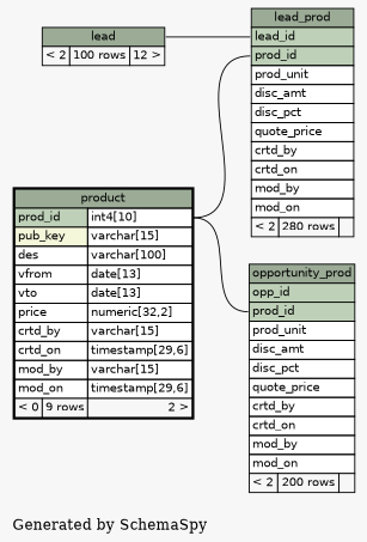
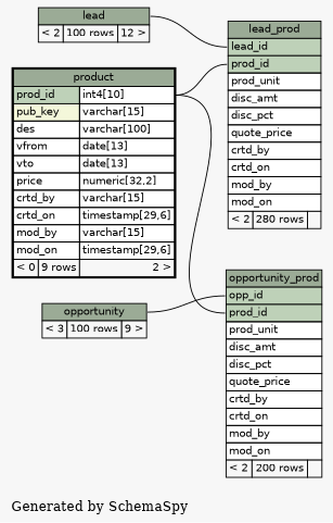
  digraph {
    bgcolor="#f7f7f7"
    label="\nGenerated by SchemaSpy"
    labeljust=l
    rankdir=RL
    node [fontname=Helvetica fontsize=11 shape=plaintext]
    edge [arrowhead=none arrowsize=0.8 arrowtail=crowtee headport="prod_id.type:e" tailport="prod_id:w"]
    n1 [label=<     <TABLE BORDER="0" CELLBORDER="1" CELLSPACING="0" BGCOLOR="#ffffff">       <TR><TD PORT="lead_prod.heading" COLSPAN="3" BGCOLOR="#9bab96" ALIGN="CENTER">lead_prod</TD></TR>       <TR><TD PORT="lead_id" COLSPAN="3" BGCOLOR="#bed1b8" ALIGN="LEFT">lead_id</TD></TR>       <TR><TD PORT="prod_id" COLSPAN="3" BGCOLOR="#bed1b8" ALIGN="LEFT">prod_id</TD></TR>       <TR><TD PORT="prod_unit" COLSPAN="3" ALIGN="LEFT">prod_unit</TD></TR>       <TR><TD PORT="disc_amt" COLSPAN="3" ALIGN="LEFT">disc_amt</TD></TR>       <TR><TD PORT="disc_pct" COLSPAN="3" ALIGN="LEFT">disc_pct</TD></TR>       <TR><TD PORT="quote_price" COLSPAN="3" ALIGN="LEFT">quote_price</TD></TR>       <TR><TD PORT="crtd_by" COLSPAN="3" ALIGN="LEFT">crtd_by</TD></TR>       <TR><TD PORT="crtd_on" COLSPAN="3" ALIGN="LEFT">crtd_on</TD></TR>       <TR><TD PORT="mod_by" COLSPAN="3" ALIGN="LEFT">mod_by</TD></TR>       <TR><TD PORT="mod_on" COLSPAN="3" ALIGN="LEFT">mod_on</TD></TR>       <TR><TD ALIGN="LEFT" BGCOLOR="#f7f7f7">&lt; 2</TD><TD ALIGN="RIGHT" BGCOLOR="#f7f7f7">280 rows</TD><TD ALIGN="RIGHT" BGCOLOR="#f7f7f7">  </TD></TR>     </TABLE>>]
    n2 [label=<     <TABLE BORDER="0" CELLBORDER="1" CELLSPACING="0" BGCOLOR="#ffffff">       <TR><TD PORT="lead.heading" COLSPAN="3" BGCOLOR="#9bab96" ALIGN="CENTER">lead</TD></TR>       <TR><TD ALIGN="LEFT" BGCOLOR="#f7f7f7">&lt; 2</TD><TD ALIGN="RIGHT" BGCOLOR="#f7f7f7">100 rows</TD><TD ALIGN="RIGHT" BGCOLOR="#f7f7f7">12 &gt;</TD></TR>     </TABLE>>]
    n3 [label=<     <TABLE BORDER="2" CELLBORDER="1" CELLSPACING="0" BGCOLOR="#ffffff">       <TR><TD PORT="product.heading" COLSPAN="3" BGCOLOR="#9bab96" ALIGN="CENTER">product</TD></TR>       <TR><TD PORT="prod_id" COLSPAN="2" BGCOLOR="#bed1b8" ALIGN="LEFT">prod_id</TD><TD PORT="prod_id.type" ALIGN="LEFT">int4[10]</TD></TR>       <TR><TD PORT="pub_key" COLSPAN="2" BGCOLOR="#f4f7da" ALIGN="LEFT">pub_key</TD><TD PORT="pub_key.type" ALIGN="LEFT">varchar[15]</TD></TR>       <TR><TD PORT="des" COLSPAN="2" ALIGN="LEFT">des</TD><TD PORT="des.type" ALIGN="LEFT">varchar[100]</TD></TR>       <TR><TD PORT="vfrom" COLSPAN="2" ALIGN="LEFT">vfrom</TD><TD PORT="vfrom.type" ALIGN="LEFT">date[13]</TD></TR>       <TR><TD PORT="vto" COLSPAN="2" ALIGN="LEFT">vto</TD><TD PORT="vto.type" ALIGN="LEFT">date[13]</TD></TR>       <TR><TD PORT="price" COLSPAN="2" ALIGN="LEFT">price</TD><TD PORT="price.type" ALIGN="LEFT">numeric[32,2]</TD></TR>       <TR><TD PORT="crtd_by" COLSPAN="2" ALIGN="LEFT">crtd_by</TD><TD PORT="crtd_by.type" ALIGN="LEFT">varchar[15]</TD></TR>       <TR><TD PORT="crtd_on" COLSPAN="2" ALIGN="LEFT">crtd_on</TD><TD PORT="crtd_on.type" ALIGN="LEFT">timestamp[29,6]</TD></TR>       <TR><TD PORT="mod_by" COLSPAN="2" ALIGN="LEFT">mod_by</TD><TD PORT="mod_by.type" ALIGN="LEFT">varchar[15]</TD></TR>       <TR><TD PORT="mod_on" COLSPAN="2" ALIGN="LEFT">mod_on</TD><TD PORT="mod_on.type" ALIGN="LEFT">timestamp[29,6]</TD></TR>       <TR><TD ALIGN="LEFT" BGCOLOR="#f7f7f7">&lt; 0</TD><TD ALIGN="RIGHT" BGCOLOR="#f7f7f7">9 rows</TD><TD ALIGN="RIGHT" BGCOLOR="#f7f7f7">2 &gt;</TD></TR>     </TABLE>>]
    n4 [label=<     <TABLE BORDER="0" CELLBORDER="1" CELLSPACING="0" BGCOLOR="#ffffff">       <TR><TD PORT="opportunity_prod.heading" COLSPAN="3" BGCOLOR="#9bab96" ALIGN="CENTER">opportunity_prod</TD></TR>       <TR><TD PORT="opp_id" COLSPAN="3" BGCOLOR="#bed1b8" ALIGN="LEFT">opp_id</TD></TR>       <TR><TD PORT="prod_id" COLSPAN="3" BGCOLOR="#bed1b8" ALIGN="LEFT">prod_id</TD></TR>       <TR><TD PORT="prod_unit" COLSPAN="3" ALIGN="LEFT">prod_unit</TD></TR>       <TR><TD PORT="disc_amt" COLSPAN="3" ALIGN="LEFT">disc_amt</TD></TR>       <TR><TD PORT="disc_pct" COLSPAN="3" ALIGN="LEFT">disc_pct</TD></TR>       <TR><TD PORT="quote_price" COLSPAN="3" ALIGN="LEFT">quote_price</TD></TR>       <TR><TD PORT="crtd_by" COLSPAN="3" ALIGN="LEFT">crtd_by</TD></TR>       <TR><TD PORT="crtd_on" COLSPAN="3" ALIGN="LEFT">crtd_on</TD></TR>       <TR><TD PORT="mod_by" COLSPAN="3" ALIGN="LEFT">mod_by</TD></TR>       <TR><TD PORT="mod_on" COLSPAN="3" ALIGN="LEFT">mod_on</TD></TR>       <TR><TD ALIGN="LEFT" BGCOLOR="#f7f7f7">&lt; 2</TD><TD ALIGN="RIGHT" BGCOLOR="#f7f7f7">200 rows</TD><TD ALIGN="RIGHT" BGCOLOR="#f7f7f7">  </TD></TR>     </TABLE>>]
+   n5 [label=<     <TABLE BORDER="0" CELLBORDER="1" CELLSPACING="0" BGCOLOR="#ffffff">       <TR><TD PORT="opportunity.heading" COLSPAN="3" BGCOLOR="#9bab96" ALIGN="CENTER">opportunity</TD></TR>       <TR><TD ALIGN="LEFT" BGCOLOR="#f7f7f7">&lt; 3</TD><TD ALIGN="RIGHT" BGCOLOR="#f7f7f7">100 rows</TD><TD ALIGN="RIGHT" BGCOLOR="#f7f7f7">9 &gt;</TD></TR>     </TABLE>>]
    n1 -> n2 [headport="lead.heading:e" tailport="lead_id:w"]
    n1 -> n3
    n4 -> n3
+   n4 -> n5 [headport="opportunity.heading:e" tailport="opp_id:w"]
  }
